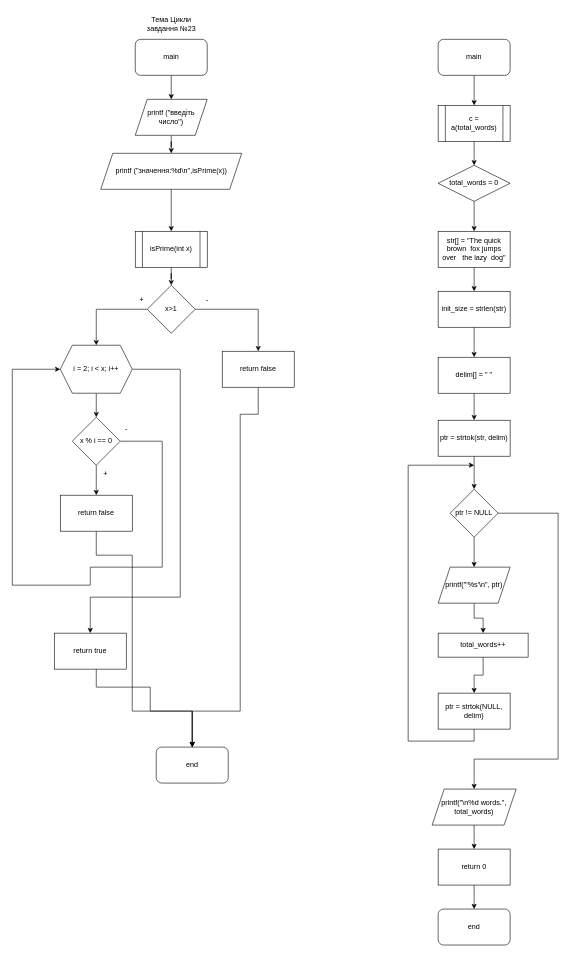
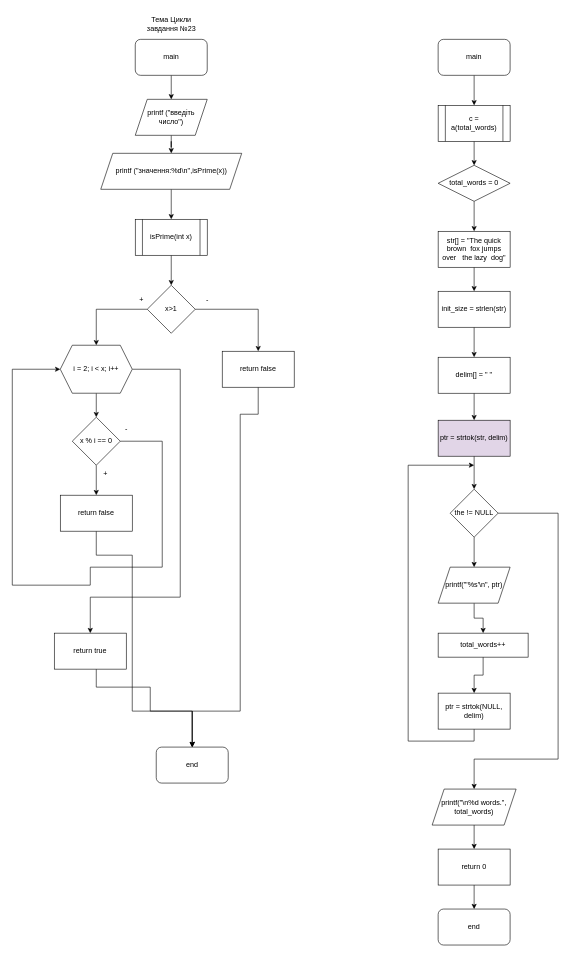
  <mxCell id="0" />
  <mxCell id="1" parent="0" />
  <mxCell id="2" style="edgeStyle=orthogonalEdgeStyle;rounded=0;orthogonalLoop=1;jettySize=auto;html=1;entryX=0.5;entryY=0;entryDx=0;entryDy=0;" parent="1" source="3" target="5" edge="1"><mxGeometry relative="1" as="geometry" /></mxCell>
  <mxCell id="3" value="main" style="rounded=1;whiteSpace=wrap;html=1;" parent="1" vertex="1"><mxGeometry x="225" y="65" width="120" height="60" as="geometry" /></mxCell>
  <mxCell id="4" style="edgeStyle=orthogonalEdgeStyle;rounded=0;orthogonalLoop=1;jettySize=auto;html=1;entryX=0.5;entryY=0;entryDx=0;entryDy=0;" parent="1" source="5" target="7" edge="1"><mxGeometry relative="1" as="geometry" /></mxCell>
  <mxCell id="5" value="printf (&quot;введіть число&quot;)" style="shape=parallelogram;perimeter=parallelogramPerimeter;whiteSpace=wrap;html=1;fixedSize=1;" parent="1" vertex="1"><mxGeometry x="225" y="165" width="120" height="60" as="geometry" /></mxCell>
  <mxCell id="6" style="edgeStyle=orthogonalEdgeStyle;rounded=0;orthogonalLoop=1;jettySize=auto;html=1;entryX=0.5;entryY=0;entryDx=0;entryDy=0;" parent="1" source="7" target="9" edge="1"><mxGeometry relative="1" as="geometry" /></mxCell>
  <mxCell id="7" value="printf (&quot;значення:%d\n&quot;,isPrime(x))" style="shape=parallelogram;perimeter=parallelogramPerimeter;whiteSpace=wrap;html=1;fixedSize=1;" parent="1" vertex="1"><mxGeometry x="167.5" y="255" width="235" height="60" as="geometry" /></mxCell>
  <mxCell id="8" style="edgeStyle=orthogonalEdgeStyle;rounded=0;orthogonalLoop=1;jettySize=auto;html=1;entryX=0.5;entryY=0;entryDx=0;entryDy=0;" parent="1" source="9" target="12" edge="1"><mxGeometry relative="1" as="geometry" /></mxCell>
- <mxCell id="9" value="isPrime(int x)" style="shape=process;whiteSpace=wrap;html=1;backgroundOutline=1;" parent="1" vertex="1"><mxGeometry x="225" y="385" width="120" height="60" as="geometry" /></mxCell>
+ <mxCell id="9" value="isPrime(int x)" style="shape=process;whiteSpace=wrap;html=1;backgroundOutline=1;" parent="1" vertex="1"><mxGeometry x="225" y="365" width="120" height="60" as="geometry" /></mxCell>
  <mxCell id="10" style="edgeStyle=orthogonalEdgeStyle;rounded=0;orthogonalLoop=1;jettySize=auto;html=1;entryX=0.5;entryY=0;entryDx=0;entryDy=0;" parent="1" source="12" target="14" edge="1"><mxGeometry relative="1" as="geometry" /></mxCell>
  <mxCell id="11" style="edgeStyle=orthogonalEdgeStyle;rounded=0;orthogonalLoop=1;jettySize=auto;html=1;entryX=0.5;entryY=0;entryDx=0;entryDy=0;" parent="1" source="12" target="17" edge="1"><mxGeometry relative="1" as="geometry" /></mxCell>
  <mxCell id="12" value="x&amp;gt;1" style="rhombus;whiteSpace=wrap;html=1;" parent="1" vertex="1"><mxGeometry x="245" y="475" width="80" height="80" as="geometry" /></mxCell>
  <mxCell id="13" style="edgeStyle=orthogonalEdgeStyle;rounded=0;orthogonalLoop=1;jettySize=auto;html=1;entryX=0.5;entryY=0;entryDx=0;entryDy=0;" parent="1" source="14" target="25" edge="1"><mxGeometry relative="1" as="geometry"><mxPoint x="320" y="1185" as="targetPoint" /><Array as="points"><mxPoint x="430" y="690" /><mxPoint x="400" y="690" /><mxPoint x="400" y="1185" /><mxPoint x="320" y="1185" /></Array></mxGeometry></mxCell>
  <mxCell id="14" value="return false" style="rounded=0;whiteSpace=wrap;html=1;" parent="1" vertex="1"><mxGeometry x="370" y="585" width="120" height="60" as="geometry" /></mxCell>
  <mxCell id="15" style="edgeStyle=orthogonalEdgeStyle;rounded=0;orthogonalLoop=1;jettySize=auto;html=1;entryX=0.5;entryY=0;entryDx=0;entryDy=0;" parent="1" source="17" target="24" edge="1"><mxGeometry relative="1" as="geometry"><mxPoint x="290" y="995" as="targetPoint" /><Array as="points"><mxPoint x="300" y="615" /><mxPoint x="300" y="995" /><mxPoint x="150" y="995" /></Array></mxGeometry></mxCell>
  <mxCell id="16" style="edgeStyle=orthogonalEdgeStyle;rounded=0;orthogonalLoop=1;jettySize=auto;html=1;entryX=0.5;entryY=0;entryDx=0;entryDy=0;" parent="1" source="17" target="20" edge="1"><mxGeometry relative="1" as="geometry" /></mxCell>
  <mxCell id="17" value="i = 2; i &amp;lt; x; i++" style="shape=hexagon;perimeter=hexagonPerimeter2;whiteSpace=wrap;html=1;fixedSize=1;" parent="1" vertex="1"><mxGeometry x="100" y="575" width="120" height="80" as="geometry" /></mxCell>
  <mxCell id="18" style="edgeStyle=orthogonalEdgeStyle;rounded=0;orthogonalLoop=1;jettySize=auto;html=1;entryX=0;entryY=0.5;entryDx=0;entryDy=0;" parent="1" source="20" target="17" edge="1"><mxGeometry relative="1" as="geometry"><mxPoint x="140" y="975" as="targetPoint" /><Array as="points"><mxPoint x="270" y="735" /><mxPoint x="270" y="945" /><mxPoint x="150" y="945" /><mxPoint x="150" y="975" /><mxPoint x="20" y="975" /><mxPoint x="20" y="615" /></Array></mxGeometry></mxCell>
  <mxCell id="19" style="edgeStyle=orthogonalEdgeStyle;rounded=0;orthogonalLoop=1;jettySize=auto;html=1;entryX=0.5;entryY=0;entryDx=0;entryDy=0;" parent="1" source="20" target="22" edge="1"><mxGeometry relative="1" as="geometry" /></mxCell>
  <mxCell id="20" value="x % i == 0" style="rhombus;whiteSpace=wrap;html=1;" parent="1" vertex="1"><mxGeometry x="120" y="695" width="80" height="80" as="geometry" /></mxCell>
  <mxCell id="21" style="edgeStyle=orthogonalEdgeStyle;rounded=0;orthogonalLoop=1;jettySize=auto;html=1;entryX=0.5;entryY=0;entryDx=0;entryDy=0;" parent="1" source="22" target="25" edge="1"><mxGeometry relative="1" as="geometry"><mxPoint x="320" y="1185" as="targetPoint" /><Array as="points"><mxPoint x="160" y="925" /><mxPoint x="220" y="925" /><mxPoint x="220" y="1185" /><mxPoint x="320" y="1185" /></Array></mxGeometry></mxCell>
  <mxCell id="22" value="return false" style="rounded=0;whiteSpace=wrap;html=1;" parent="1" vertex="1"><mxGeometry x="100" y="825" width="120" height="60" as="geometry" /></mxCell>
  <mxCell id="23" style="edgeStyle=orthogonalEdgeStyle;rounded=0;orthogonalLoop=1;jettySize=auto;html=1;entryX=0.5;entryY=0;entryDx=0;entryDy=0;" parent="1" source="24" target="25" edge="1"><mxGeometry relative="1" as="geometry"><mxPoint x="320" y="1225" as="targetPoint" /><Array as="points"><mxPoint x="160" y="1145" /><mxPoint x="250" y="1145" /><mxPoint x="250" y="1185" /><mxPoint x="320" y="1185" /></Array></mxGeometry></mxCell>
  <mxCell id="24" value="return true" style="rounded=0;whiteSpace=wrap;html=1;" parent="1" vertex="1"><mxGeometry x="90" y="1055" width="120" height="60" as="geometry" /></mxCell>
  <mxCell id="25" value="end" style="rounded=1;whiteSpace=wrap;html=1;" parent="1" vertex="1"><mxGeometry x="260" y="1245" width="120" height="60" as="geometry" /></mxCell>
  <mxCell id="26" value="+" style="text;html=1;align=center;verticalAlign=middle;resizable=0;points=[];autosize=1;strokeColor=none;fillColor=none;" parent="1" vertex="1"><mxGeometry x="220" y="485" width="30" height="30" as="geometry" /></mxCell>
  <mxCell id="27" value="-" style="text;html=1;align=center;verticalAlign=middle;resizable=0;points=[];autosize=1;strokeColor=none;fillColor=none;" parent="1" vertex="1"><mxGeometry x="330" y="485" width="30" height="30" as="geometry" /></mxCell>
  <mxCell id="28" value="-" style="text;html=1;align=center;verticalAlign=middle;resizable=0;points=[];autosize=1;strokeColor=none;fillColor=none;" parent="1" vertex="1"><mxGeometry x="195" y="700" width="30" height="30" as="geometry" /></mxCell>
  <mxCell id="29" value="+" style="text;html=1;align=center;verticalAlign=middle;resizable=0;points=[];autosize=1;strokeColor=none;fillColor=none;" parent="1" vertex="1"><mxGeometry x="160" y="775" width="30" height="30" as="geometry" /></mxCell>
  <mxCell id="30" style="edgeStyle=orthogonalEdgeStyle;rounded=0;orthogonalLoop=1;jettySize=auto;html=1;entryX=0.5;entryY=0;entryDx=0;entryDy=0;" parent="1" source="31" target="33" edge="1"><mxGeometry relative="1" as="geometry" /></mxCell>
  <mxCell id="31" value="main" style="rounded=1;whiteSpace=wrap;html=1;" parent="1" vertex="1"><mxGeometry x="730" y="65" width="120" height="60" as="geometry" /></mxCell>
  <mxCell id="32" style="edgeStyle=orthogonalEdgeStyle;rounded=0;orthogonalLoop=1;jettySize=auto;html=1;entryX=0.5;entryY=0;entryDx=0;entryDy=0;" parent="1" source="33" target="35" edge="1"><mxGeometry relative="1" as="geometry" /></mxCell>
  <mxCell id="33" value="c = a(total_words)" style="shape=process;whiteSpace=wrap;html=1;backgroundOutline=1;" parent="1" vertex="1"><mxGeometry x="730" y="175" width="120" height="60" as="geometry" /></mxCell>
  <mxCell id="34" style="edgeStyle=orthogonalEdgeStyle;rounded=0;orthogonalLoop=1;jettySize=auto;html=1;entryX=0.5;entryY=0;entryDx=0;entryDy=0;" parent="1" source="35" target="37" edge="1"><mxGeometry relative="1" as="geometry" /></mxCell>
  <mxCell id="35" value="total_words = 0" style="rhombus;whiteSpace=wrap;html=1;" parent="1" vertex="1"><mxGeometry x="730" y="275" width="120" height="60" as="geometry" /></mxCell>
  <mxCell id="36" style="edgeStyle=orthogonalEdgeStyle;rounded=0;orthogonalLoop=1;jettySize=auto;html=1;entryX=0.5;entryY=0;entryDx=0;entryDy=0;" parent="1" source="37" target="39" edge="1"><mxGeometry relative="1" as="geometry" /></mxCell>
  <mxCell id="37" value="str[] = &quot;The quick brown&amp;nbsp; fox jumps over&amp;nbsp; &amp;nbsp;the lazy&amp;nbsp; dog&quot;" style="rounded=0;whiteSpace=wrap;html=1;" parent="1" vertex="1"><mxGeometry x="730" y="385" width="120" height="60" as="geometry" /></mxCell>
  <mxCell id="38" style="edgeStyle=orthogonalEdgeStyle;rounded=0;orthogonalLoop=1;jettySize=auto;html=1;entryX=0.5;entryY=0;entryDx=0;entryDy=0;" parent="1" source="39" target="41" edge="1"><mxGeometry relative="1" as="geometry" /></mxCell>
  <mxCell id="39" value="init_size = strlen(str)" style="rounded=0;whiteSpace=wrap;html=1;" parent="1" vertex="1"><mxGeometry x="730" y="485" width="120" height="60" as="geometry" /></mxCell>
  <mxCell id="40" style="edgeStyle=orthogonalEdgeStyle;rounded=0;orthogonalLoop=1;jettySize=auto;html=1;entryX=0.5;entryY=0;entryDx=0;entryDy=0;" parent="1" source="41" target="43" edge="1"><mxGeometry relative="1" as="geometry" /></mxCell>
  <mxCell id="41" value="delim[] = &quot; &quot;" style="rounded=0;whiteSpace=wrap;html=1;" parent="1" vertex="1"><mxGeometry x="730" y="595" width="120" height="60" as="geometry" /></mxCell>
  <mxCell id="42" style="edgeStyle=orthogonalEdgeStyle;rounded=0;orthogonalLoop=1;jettySize=auto;html=1;entryX=0.5;entryY=0;entryDx=0;entryDy=0;" parent="1" source="43" target="46" edge="1"><mxGeometry relative="1" as="geometry" /></mxCell>
- <mxCell id="43" value="ptr = strtok(str, delim)" style="rounded=0;whiteSpace=wrap;html=1;" parent="1" vertex="1"><mxGeometry x="730" y="700" width="120" height="60" as="geometry" /></mxCell>
+ <mxCell id="43" value="ptr = strtok(str, delim)" style="rounded=0;whiteSpace=wrap;html=1;fillColor=#e1d5e7;" parent="1" vertex="1"><mxGeometry x="730" y="700" width="120" height="60" as="geometry" /></mxCell>
  <mxCell id="44" style="edgeStyle=orthogonalEdgeStyle;rounded=0;orthogonalLoop=1;jettySize=auto;html=1;entryX=0.5;entryY=0;entryDx=0;entryDy=0;" parent="1" source="46" target="54" edge="1"><mxGeometry relative="1" as="geometry"><mxPoint x="790" y="1275" as="targetPoint" /><Array as="points"><mxPoint x="930" y="855" /><mxPoint x="930" y="1265" /><mxPoint x="790" y="1265" /></Array></mxGeometry></mxCell>
  <mxCell id="45" style="edgeStyle=orthogonalEdgeStyle;rounded=0;orthogonalLoop=1;jettySize=auto;html=1;entryX=0.5;entryY=0;entryDx=0;entryDy=0;" parent="1" source="46" target="48" edge="1"><mxGeometry relative="1" as="geometry" /></mxCell>
- <mxCell id="46" value="ptr != NULL" style="rhombus;whiteSpace=wrap;html=1;" parent="1" vertex="1"><mxGeometry x="750" y="815" width="80" height="80" as="geometry" /></mxCell>
+ <mxCell id="46" value="the != NULL" style="rhombus;whiteSpace=wrap;html=1;" parent="1" vertex="1"><mxGeometry x="750" y="815" width="80" height="80" as="geometry" /></mxCell>
  <mxCell id="47" style="edgeStyle=orthogonalEdgeStyle;rounded=0;orthogonalLoop=1;jettySize=auto;html=1;entryX=0.5;entryY=0;entryDx=0;entryDy=0;" parent="1" source="48" target="50" edge="1"><mxGeometry relative="1" as="geometry" /></mxCell>
  <mxCell id="48" value="printf(&quot;'%s'\n&quot;, ptr)" style="shape=parallelogram;perimeter=parallelogramPerimeter;whiteSpace=wrap;html=1;fixedSize=1;" parent="1" vertex="1"><mxGeometry x="730" y="945" width="120" height="60" as="geometry" /></mxCell>
  <mxCell id="49" style="edgeStyle=orthogonalEdgeStyle;rounded=0;orthogonalLoop=1;jettySize=auto;html=1;entryX=0.5;entryY=0;entryDx=0;entryDy=0;" parent="1" source="50" target="52" edge="1"><mxGeometry relative="1" as="geometry" /></mxCell>
  <mxCell id="50" value="total_words++" style="rounded=0;whiteSpace=wrap;html=1;" parent="1" vertex="1"><mxGeometry x="730" y="1055" width="150" height="40" as="geometry" /></mxCell>
  <mxCell id="51" style="edgeStyle=orthogonalEdgeStyle;rounded=0;orthogonalLoop=1;jettySize=auto;html=1;" parent="1" source="52" edge="1"><mxGeometry relative="1" as="geometry"><mxPoint x="790" y="775" as="targetPoint" /><Array as="points"><mxPoint x="790" y="1235" /><mxPoint x="680" y="1235" /><mxPoint x="680" y="775" /></Array></mxGeometry></mxCell>
  <mxCell id="52" value="ptr = strtok(NULL, delim)" style="rounded=0;whiteSpace=wrap;html=1;" parent="1" vertex="1"><mxGeometry x="730" y="1155" width="120" height="60" as="geometry" /></mxCell>
  <mxCell id="53" style="edgeStyle=orthogonalEdgeStyle;rounded=0;orthogonalLoop=1;jettySize=auto;html=1;entryX=0.5;entryY=0;entryDx=0;entryDy=0;" parent="1" source="54" target="56" edge="1"><mxGeometry relative="1" as="geometry" /></mxCell>
  <mxCell id="54" value="printf(&quot;\n%d words.&quot;, total_words)" style="shape=parallelogram;perimeter=parallelogramPerimeter;whiteSpace=wrap;html=1;fixedSize=1;" parent="1" vertex="1"><mxGeometry x="720" y="1315" width="140" height="60" as="geometry" /></mxCell>
  <mxCell id="55" style="edgeStyle=orthogonalEdgeStyle;rounded=0;orthogonalLoop=1;jettySize=auto;html=1;entryX=0.5;entryY=0;entryDx=0;entryDy=0;" parent="1" source="56" target="57" edge="1"><mxGeometry relative="1" as="geometry" /></mxCell>
  <mxCell id="56" value="return 0" style="rounded=0;whiteSpace=wrap;html=1;" parent="1" vertex="1"><mxGeometry x="730" y="1415" width="120" height="60" as="geometry" /></mxCell>
  <mxCell id="57" value="end" style="rounded=1;whiteSpace=wrap;html=1;" parent="1" vertex="1"><mxGeometry x="730" y="1515" width="120" height="60" as="geometry" /></mxCell>
  <mxCell id="58" value="Тема Цикли&lt;br&gt;завдання №23" style="text;html=1;align=center;verticalAlign=middle;resizable=0;points=[];autosize=1;strokeColor=none;fillColor=none;" vertex="1" parent="1"><mxGeometry x="235" y="20" width="100" height="40" as="geometry" /></mxCell>
